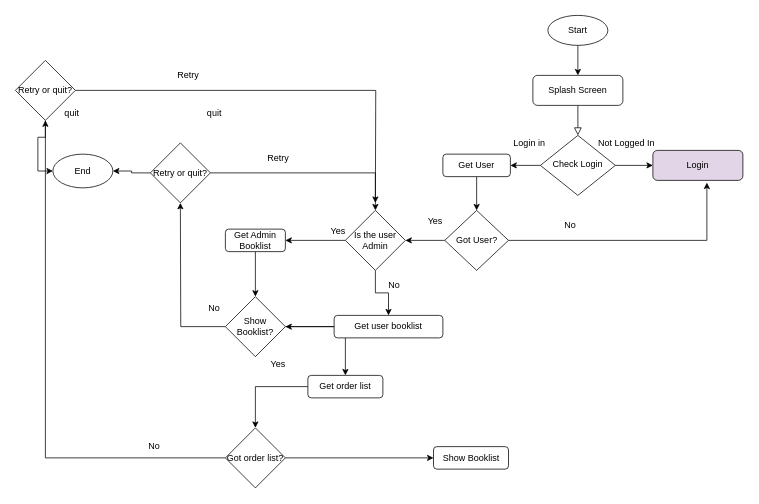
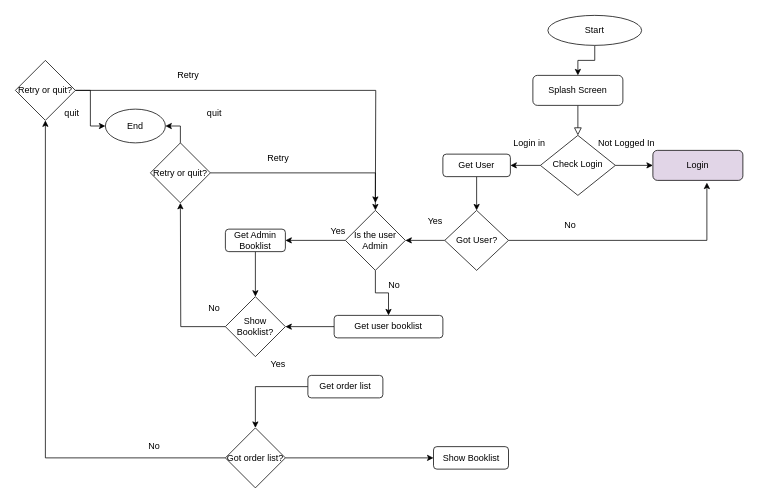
  <mxCell id="0" />
  <mxCell id="1" parent="0" />
  <mxCell id="2" value="" style="rounded=0;html=1;jettySize=auto;orthogonalLoop=1;fontSize=11;endArrow=block;endFill=0;endSize=8;strokeWidth=1;shadow=0;labelBackgroundColor=none;edgeStyle=orthogonalEdgeStyle;" parent="1" source="3" target="6" edge="1"><mxGeometry relative="1" as="geometry" /></mxCell>
  <mxCell id="3" value="Splash Screen&lt;br&gt;" style="rounded=1;whiteSpace=wrap;html=1;fontSize=12;glass=0;strokeWidth=1;shadow=0;" parent="1" vertex="1"><mxGeometry x="710" y="100" width="120" height="40" as="geometry" /></mxCell>
  <mxCell id="4" style="edgeStyle=orthogonalEdgeStyle;rounded=0;orthogonalLoop=1;jettySize=auto;html=1;exitX=1;exitY=0.5;exitDx=0;exitDy=0;" edge="1" parent="1" source="6" target="7"><mxGeometry relative="1" as="geometry" /></mxCell>
  <mxCell id="5" style="edgeStyle=orthogonalEdgeStyle;rounded=0;orthogonalLoop=1;jettySize=auto;html=1;exitX=0;exitY=0.5;exitDx=0;exitDy=0;entryX=1;entryY=0.5;entryDx=0;entryDy=0;" edge="1" parent="1" source="6" target="10"><mxGeometry relative="1" as="geometry" /></mxCell>
  <mxCell id="6" value="Check Login" style="rhombus;whiteSpace=wrap;html=1;shadow=0;fontFamily=Helvetica;fontSize=12;align=center;strokeWidth=1;spacing=6;spacingTop=-4;" parent="1" vertex="1"><mxGeometry x="720" y="180" width="100" height="80" as="geometry" /></mxCell>
  <mxCell id="7" value="Login" style="rounded=1;whiteSpace=wrap;html=1;fontSize=12;glass=0;strokeWidth=1;shadow=0;fillColor=#e1d5e7;" parent="1" vertex="1"><mxGeometry x="870" y="200" width="120" height="40" as="geometry" /></mxCell>
  <mxCell id="8" value="Login in" style="text;html=1;align=center;verticalAlign=middle;resizable=0;points=[];autosize=1;" vertex="1" parent="1"><mxGeometry x="670" y="180" width="70" height="20" as="geometry" /></mxCell>
  <mxCell id="9" style="edgeStyle=orthogonalEdgeStyle;rounded=0;orthogonalLoop=1;jettySize=auto;html=1;exitX=0.5;exitY=1;exitDx=0;exitDy=0;" edge="1" parent="1" source="10" target="15"><mxGeometry relative="1" as="geometry" /></mxCell>
  <mxCell id="10" value="Get User" style="rounded=1;whiteSpace=wrap;html=1;" vertex="1" parent="1"><mxGeometry x="590" y="205" width="90" height="30" as="geometry" /></mxCell>
  <mxCell id="11" style="edgeStyle=orthogonalEdgeStyle;rounded=0;orthogonalLoop=1;jettySize=auto;html=1;entryX=0.5;entryY=0;entryDx=0;entryDy=0;" edge="1" parent="1" source="12" target="18"><mxGeometry relative="1" as="geometry" /></mxCell>
  <mxCell id="12" value="Get Admin Booklist" style="rounded=1;whiteSpace=wrap;html=1;" vertex="1" parent="1"><mxGeometry x="300" y="305" width="80" height="30" as="geometry" /></mxCell>
  <mxCell id="13" style="edgeStyle=orthogonalEdgeStyle;rounded=0;orthogonalLoop=1;jettySize=auto;html=1;entryX=0.6;entryY=1.075;entryDx=0;entryDy=0;entryPerimeter=0;" edge="1" parent="1" source="15" target="7"><mxGeometry relative="1" as="geometry"><mxPoint x="940" y="260" as="targetPoint" /></mxGeometry></mxCell>
  <mxCell id="14" style="edgeStyle=orthogonalEdgeStyle;rounded=0;orthogonalLoop=1;jettySize=auto;html=1;exitX=0;exitY=0.5;exitDx=0;exitDy=0;entryX=1;entryY=0.5;entryDx=0;entryDy=0;" edge="1" parent="1" source="15" target="24"><mxGeometry relative="1" as="geometry" /></mxCell>
  <mxCell id="15" value="Got User?" style="rhombus;whiteSpace=wrap;html=1;" vertex="1" parent="1"><mxGeometry x="592.5" y="280" width="85" height="80" as="geometry" /></mxCell>
- <mxCell id="16" style="edgeStyle=orthogonalEdgeStyle;rounded=0;orthogonalLoop=1;jettySize=auto;html=1;entryX=0.5;entryY=0;entryDx=0;entryDy=0;" edge="1" parent="1" source="18" target="30"><mxGeometry relative="1" as="geometry" /></mxCell>
  <mxCell id="17" style="edgeStyle=orthogonalEdgeStyle;rounded=0;orthogonalLoop=1;jettySize=auto;html=1;" edge="1" parent="1" source="18"><mxGeometry relative="1" as="geometry"><mxPoint x="240" y="270" as="targetPoint" /></mxGeometry></mxCell>
  <mxCell id="18" value="Show Booklist?" style="rhombus;whiteSpace=wrap;html=1;" vertex="1" parent="1"><mxGeometry x="300" y="395" width="80" height="80" as="geometry" /></mxCell>
  <mxCell id="19" value="No" style="text;html=1;strokeColor=none;fillColor=none;align=center;verticalAlign=middle;whiteSpace=wrap;rounded=0;" vertex="1" parent="1"><mxGeometry x="740" y="290" width="40" height="20" as="geometry" /></mxCell>
  <mxCell id="20" value="Yes" style="text;html=1;strokeColor=none;fillColor=none;align=center;verticalAlign=middle;whiteSpace=wrap;rounded=0;" vertex="1" parent="1"><mxGeometry x="560" y="285" width="40" height="20" as="geometry" /></mxCell>
  <mxCell id="21" value="Not Logged In" style="text;html=1;strokeColor=none;fillColor=none;align=center;verticalAlign=middle;whiteSpace=wrap;rounded=0;" vertex="1" parent="1"><mxGeometry x="790" y="180" width="90" height="20" as="geometry" /></mxCell>
  <mxCell id="22" value="" style="edgeStyle=orthogonalEdgeStyle;rounded=0;orthogonalLoop=1;jettySize=auto;html=1;" edge="1" parent="1" source="24" target="12"><mxGeometry relative="1" as="geometry" /></mxCell>
  <mxCell id="23" value="" style="edgeStyle=orthogonalEdgeStyle;rounded=0;orthogonalLoop=1;jettySize=auto;html=1;" edge="1" parent="1" source="24" target="27"><mxGeometry relative="1" as="geometry" /></mxCell>
  <mxCell id="24" value="Is the user Admin" style="rhombus;whiteSpace=wrap;html=1;" vertex="1" parent="1"><mxGeometry x="460" y="280" width="80" height="80" as="geometry" /></mxCell>
  <mxCell id="25" value="Yes" style="text;html=1;align=center;verticalAlign=middle;resizable=0;points=[];autosize=1;" vertex="1" parent="1"><mxGeometry x="430" y="298" width="40" height="20" as="geometry" /></mxCell>
  <mxCell id="26" style="edgeStyle=orthogonalEdgeStyle;rounded=0;orthogonalLoop=1;jettySize=auto;html=1;entryX=1;entryY=0.5;entryDx=0;entryDy=0;" edge="1" parent="1" source="27" target="18"><mxGeometry relative="1" as="geometry" /></mxCell>
  <mxCell id="27" value="Get user booklist" style="rounded=1;whiteSpace=wrap;html=1;" vertex="1" parent="1"><mxGeometry x="445" y="420" width="145" height="30" as="geometry" /></mxCell>
  <mxCell id="28" value="No" style="text;html=1;align=center;verticalAlign=middle;resizable=0;points=[];autosize=1;" vertex="1" parent="1"><mxGeometry x="510" y="370" width="30" height="20" as="geometry" /></mxCell>
  <mxCell id="29" style="edgeStyle=orthogonalEdgeStyle;rounded=0;orthogonalLoop=1;jettySize=auto;html=1;" edge="1" parent="1" source="30" target="33"><mxGeometry relative="1" as="geometry" /></mxCell>
  <mxCell id="30" value="Get order&amp;nbsp;list" style="rounded=1;whiteSpace=wrap;html=1;" vertex="1" parent="1"><mxGeometry x="410" y="500" width="100" height="30" as="geometry" /></mxCell>
  <mxCell id="31" style="edgeStyle=orthogonalEdgeStyle;rounded=0;orthogonalLoop=1;jettySize=auto;html=1;entryX=0;entryY=0.5;entryDx=0;entryDy=0;" edge="1" parent="1" source="33" target="40"><mxGeometry relative="1" as="geometry" /></mxCell>
  <mxCell id="32" style="edgeStyle=orthogonalEdgeStyle;rounded=0;orthogonalLoop=1;jettySize=auto;html=1;entryX=0.5;entryY=1;entryDx=0;entryDy=0;" edge="1" parent="1" source="33" target="48"><mxGeometry relative="1" as="geometry" /></mxCell>
  <mxCell id="33" value="Got order list?" style="rhombus;whiteSpace=wrap;html=1;" vertex="1" parent="1"><mxGeometry x="300" y="570" width="80" height="80" as="geometry" /></mxCell>
  <mxCell id="34" value="Yes" style="text;html=1;align=center;verticalAlign=middle;resizable=0;points=[];autosize=1;" vertex="1" parent="1"><mxGeometry x="350" y="475" width="40" height="20" as="geometry" /></mxCell>
  <mxCell id="35" style="edgeStyle=orthogonalEdgeStyle;rounded=0;orthogonalLoop=1;jettySize=auto;html=1;" edge="1" parent="1" source="37" target="24"><mxGeometry relative="1" as="geometry" /></mxCell>
  <mxCell id="36" style="edgeStyle=orthogonalEdgeStyle;rounded=0;orthogonalLoop=1;jettySize=auto;html=1;entryX=1;entryY=0.5;entryDx=0;entryDy=0;" edge="1" parent="1" source="37" target="42"><mxGeometry relative="1" as="geometry" /></mxCell>
  <mxCell id="37" value="Retry or quit?" style="rhombus;whiteSpace=wrap;html=1;" vertex="1" parent="1"><mxGeometry x="200" y="190" width="80" height="80" as="geometry" /></mxCell>
  <mxCell id="38" value="No" style="text;html=1;align=center;verticalAlign=middle;resizable=0;points=[];autosize=1;" vertex="1" parent="1"><mxGeometry x="270" y="400" width="30" height="20" as="geometry" /></mxCell>
  <mxCell id="39" value="No" style="text;html=1;align=center;verticalAlign=middle;resizable=0;points=[];autosize=1;" vertex="1" parent="1"><mxGeometry x="190" y="585" width="30" height="20" as="geometry" /></mxCell>
  <mxCell id="40" value="Show Booklist" style="rounded=1;whiteSpace=wrap;html=1;" vertex="1" parent="1"><mxGeometry x="577.5" y="595" width="100" height="30" as="geometry" /></mxCell>
  <mxCell id="41" value="Retry" style="text;html=1;align=center;verticalAlign=middle;resizable=0;points=[];autosize=1;" vertex="1" parent="1"><mxGeometry x="350" y="200" width="40" height="20" as="geometry" /></mxCell>
- <mxCell id="42" value="End" style="ellipse;whiteSpace=wrap;html=1;" vertex="1" parent="1"><mxGeometry x="70" y="205" width="80" height="45" as="geometry" /></mxCell>
+ <mxCell id="42" value="End" style="ellipse;whiteSpace=wrap;html=1;" vertex="1" parent="1"><mxGeometry x="140" y="145" width="80" height="45" as="geometry" /></mxCell>
  <mxCell id="43" style="edgeStyle=orthogonalEdgeStyle;rounded=0;orthogonalLoop=1;jettySize=auto;html=1;entryX=0.5;entryY=0;entryDx=0;entryDy=0;" edge="1" parent="1" source="44" target="3"><mxGeometry relative="1" as="geometry" /></mxCell>
- <mxCell id="44" value="Start" style="ellipse;whiteSpace=wrap;html=1;" vertex="1" parent="1"><mxGeometry x="730" y="20" width="80" height="40" as="geometry" /></mxCell>
+ <mxCell id="44" value="Start" style="ellipse;whiteSpace=wrap;html=1;" vertex="1" parent="1"><mxGeometry x="730" y="20" width="125" height="40" as="geometry" /></mxCell>
  <mxCell id="45" value="quit" style="text;html=1;align=center;verticalAlign=middle;resizable=0;points=[];autosize=1;" vertex="1" parent="1"><mxGeometry x="270" y="140" width="30" height="20" as="geometry" /></mxCell>
  <mxCell id="46" style="edgeStyle=orthogonalEdgeStyle;rounded=0;orthogonalLoop=1;jettySize=auto;html=1;entryX=0;entryY=0.5;entryDx=0;entryDy=0;" edge="1" parent="1" source="48" target="42"><mxGeometry relative="1" as="geometry" /></mxCell>
  <mxCell id="47" style="edgeStyle=orthogonalEdgeStyle;rounded=0;orthogonalLoop=1;jettySize=auto;html=1;" edge="1" parent="1" source="48"><mxGeometry relative="1" as="geometry"><mxPoint x="500" y="270" as="targetPoint" /></mxGeometry></mxCell>
  <mxCell id="48" value="Retry or quit?" style="rhombus;whiteSpace=wrap;html=1;" vertex="1" parent="1"><mxGeometry x="20" y="80" width="80" height="80" as="geometry" /></mxCell>
  <mxCell id="49" value="Retry" style="text;html=1;align=center;verticalAlign=middle;resizable=0;points=[];autosize=1;" vertex="1" parent="1"><mxGeometry x="230" y="90" width="40" height="20" as="geometry" /></mxCell>
  <mxCell id="50" value="quit" style="text;html=1;align=center;verticalAlign=middle;resizable=0;points=[];autosize=1;" vertex="1" parent="1"><mxGeometry x="80" y="140" width="30" height="20" as="geometry" /></mxCell>
